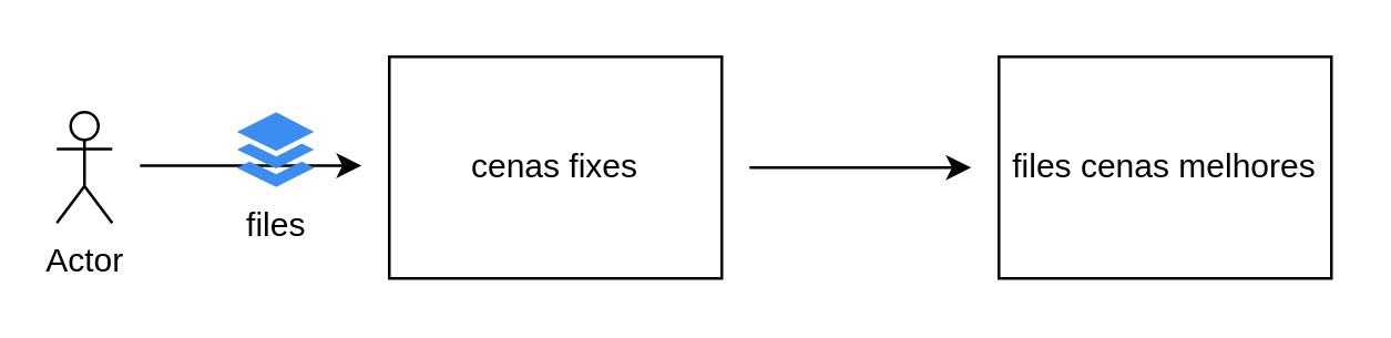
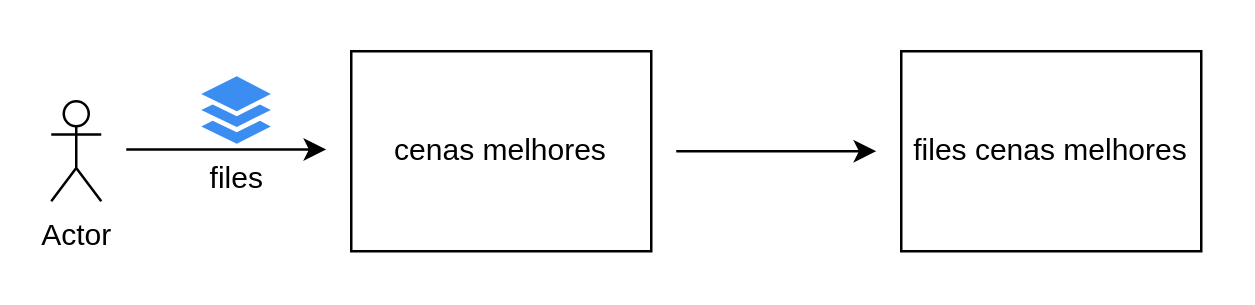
  <mxCell id="0" />
  <mxCell id="1" parent="0" />
- <mxCell id="2" value="cenas fixes" style="rounded=0;whiteSpace=wrap;html=1;" vertex="1" parent="1"><mxGeometry x="140" y="20" width="120" height="80" as="geometry" /></mxCell>
+ <mxCell id="2" value="cenas melhores" style="rounded=0;whiteSpace=wrap;html=1;" vertex="1" parent="1"><mxGeometry x="140" y="20" width="120" height="80" as="geometry" /></mxCell>
  <mxCell id="3" value="Actor" style="shape=umlActor;verticalLabelPosition=bottom;verticalAlign=top;html=1;outlineConnect=0;" vertex="1" parent="1"><mxGeometry x="20" y="40" width="20" height="40" as="geometry" /></mxCell>
  <mxCell id="4" value="" style="endArrow=classic;html=1;rounded=0;" edge="1" parent="1"><mxGeometry width="50" height="50" relative="1" as="geometry"><mxPoint x="50" y="59.29" as="sourcePoint" /><mxPoint x="130" y="59.29" as="targetPoint" /></mxGeometry></mxCell>
- <mxCell id="5" value="files" style="sketch=0;html=1;aspect=fixed;strokeColor=none;shadow=0;fillColor=#3B8DF1;verticalAlign=top;labelPosition=center;verticalLabelPosition=bottom;shape=mxgraph.gcp2.files" vertex="1" parent="1"><mxGeometry x="85" y="40" width="27.84" height="27" as="geometry" /></mxCell>
+ <mxCell id="5" value="files" style="sketch=0;html=1;aspect=fixed;strokeColor=none;shadow=0;fillColor=#3B8DF1;verticalAlign=top;labelPosition=center;verticalLabelPosition=bottom;shape=mxgraph.gcp2.files" vertex="1" parent="1"><mxGeometry x="80" y="30" width="27.84" height="27" as="geometry" /></mxCell>
  <mxCell id="6" value="" style="endArrow=classic;html=1;rounded=0;" edge="1" parent="1"><mxGeometry width="50" height="50" relative="1" as="geometry"><mxPoint x="270" y="60" as="sourcePoint" /><mxPoint x="350" y="60" as="targetPoint" /></mxGeometry></mxCell>
  <mxCell id="7" value="files cenas melhores" style="rounded=0;whiteSpace=wrap;html=1;" vertex="1" parent="1"><mxGeometry x="360" y="20" width="120" height="80" as="geometry" /></mxCell>
